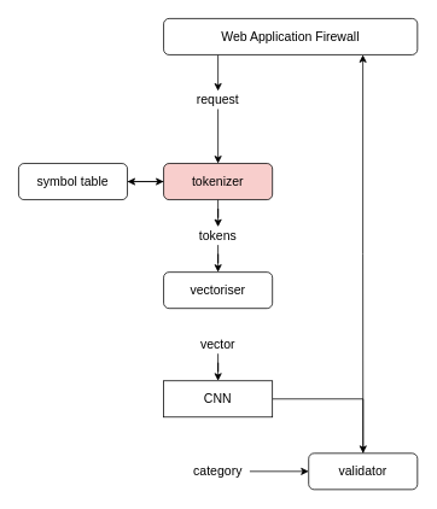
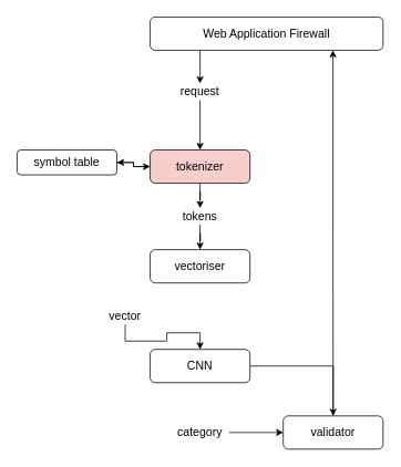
  <mxCell id="0" />
  <mxCell id="1" parent="0" />
  <mxCell id="2" style="edgeStyle=orthogonalEdgeStyle;rounded=0;orthogonalLoop=1;jettySize=auto;html=1;fontSize=14;" parent="1" source="4" target="6" edge="1"><mxGeometry relative="1" as="geometry" /></mxCell>
  <mxCell id="3" style="edgeStyle=orthogonalEdgeStyle;rounded=0;orthogonalLoop=1;jettySize=auto;html=1;fontSize=14;" parent="1" source="4" target="10" edge="1"><mxGeometry relative="1" as="geometry" /></mxCell>
  <mxCell id="4" value="tokenizer" style="rounded=1;whiteSpace=wrap;html=1;fontSize=14;fillColor=#f8cecc;" parent="1" vertex="1"><mxGeometry x="180" y="180" width="120" height="40" as="geometry" /></mxCell>
  <mxCell id="5" style="edgeStyle=orthogonalEdgeStyle;rounded=0;orthogonalLoop=1;jettySize=auto;html=1;fontSize=14;" parent="1" source="6" target="4" edge="1"><mxGeometry relative="1" as="geometry" /></mxCell>
- <mxCell id="6" value="symbol table" style="rounded=1;whiteSpace=wrap;html=1;fontSize=14;" parent="1" vertex="1"><mxGeometry x="20" y="180" width="120" height="40" as="geometry" /></mxCell>
+ <mxCell id="6" value="symbol table" style="rounded=1;whiteSpace=wrap;html=1;fontSize=14;" parent="1" vertex="1"><mxGeometry x="20" y="180" width="120" height="30" as="geometry" /></mxCell>
  <mxCell id="7" style="edgeStyle=orthogonalEdgeStyle;rounded=0;orthogonalLoop=1;jettySize=auto;html=1;fontSize=14;" parent="1" source="8" target="4" edge="1"><mxGeometry relative="1" as="geometry" /></mxCell>
  <mxCell id="8" value="request" style="text;html=1;strokeColor=none;fillColor=none;align=center;verticalAlign=middle;whiteSpace=wrap;rounded=0;fontSize=14;" parent="1" vertex="1"><mxGeometry x="210" y="100" width="60" height="20" as="geometry" /></mxCell>
  <mxCell id="9" style="edgeStyle=orthogonalEdgeStyle;rounded=0;orthogonalLoop=1;jettySize=auto;html=1;fontSize=14;" parent="1" source="10" target="11" edge="1"><mxGeometry relative="1" as="geometry" /></mxCell>
  <mxCell id="10" value="tokens" style="text;html=1;strokeColor=none;fillColor=none;align=center;verticalAlign=middle;whiteSpace=wrap;rounded=0;fontSize=14;" parent="1" vertex="1"><mxGeometry x="210" y="250" width="60" height="20" as="geometry" /></mxCell>
  <mxCell id="11" value="vectoriser" style="rounded=1;whiteSpace=wrap;html=1;fontSize=14;" parent="1" vertex="1"><mxGeometry x="180" y="300" width="120" height="40" as="geometry" /></mxCell>
  <mxCell id="12" style="edgeStyle=orthogonalEdgeStyle;rounded=0;orthogonalLoop=1;jettySize=auto;html=1;" parent="1" source="13" target="21" edge="1"><mxGeometry relative="1" as="geometry" /></mxCell>
  <mxCell id="13" value="category" style="text;html=1;strokeColor=none;fillColor=none;align=center;verticalAlign=middle;whiteSpace=wrap;rounded=0;fontSize=14;" parent="1" vertex="1"><mxGeometry x="205" y="510" width="70" height="20" as="geometry" /></mxCell>
  <mxCell id="14" style="edgeStyle=orthogonalEdgeStyle;rounded=0;orthogonalLoop=1;jettySize=auto;html=1;" parent="1" source="15" target="17" edge="1"><mxGeometry relative="1" as="geometry" /></mxCell>
- <mxCell id="15" value="vector" style="text;html=1;strokeColor=none;fillColor=none;align=center;verticalAlign=middle;whiteSpace=wrap;rounded=0;fontSize=14;" parent="1" vertex="1"><mxGeometry x="210" y="370" width="60" height="20" as="geometry" /></mxCell>
+ <mxCell id="15" value="vector" style="text;html=1;strokeColor=none;fillColor=none;align=center;verticalAlign=middle;whiteSpace=wrap;rounded=0;fontSize=14;" parent="1" vertex="1"><mxGeometry x="120" y="370" width="60" height="20" as="geometry" /></mxCell>
  <mxCell id="16" style="edgeStyle=orthogonalEdgeStyle;rounded=0;orthogonalLoop=1;jettySize=auto;html=1;" parent="1" source="17" target="21" edge="1"><mxGeometry relative="1" as="geometry" /></mxCell>
- <mxCell id="17" value="CNN" style="whiteSpace=wrap;html=1;fontSize=14;rounded=0;" parent="1" vertex="1"><mxGeometry x="180" y="420" width="120" height="40" as="geometry" /></mxCell>
+ <mxCell id="17" value="CNN" style="rounded=1;whiteSpace=wrap;html=1;fontSize=14;" parent="1" vertex="1"><mxGeometry x="180" y="420" width="120" height="40" as="geometry" /></mxCell>
  <mxCell id="18" style="edgeStyle=orthogonalEdgeStyle;rounded=0;orthogonalLoop=1;jettySize=auto;html=1;" parent="1" target="8" edge="1"><mxGeometry relative="1" as="geometry"><mxPoint x="240" y="60" as="sourcePoint" /><Array as="points"><mxPoint x="240" y="60" /></Array></mxGeometry></mxCell>
  <mxCell id="19" style="edgeStyle=orthogonalEdgeStyle;rounded=0;orthogonalLoop=1;jettySize=auto;html=1;exitX=0.785;exitY=1.001;exitDx=0;exitDy=0;exitPerimeter=0;startArrow=classic;startFill=1;endArrow=none;endFill=0;" parent="1" source="20" target="21" edge="1"><mxGeometry relative="1" as="geometry"><Array as="points" /></mxGeometry></mxCell>
  <mxCell id="20" value="Web Application Firewall" style="rounded=1;whiteSpace=wrap;html=1;fontSize=14;" parent="1" vertex="1"><mxGeometry x="180" y="20" width="280" height="40" as="geometry" /></mxCell>
  <mxCell id="21" value="validator" style="rounded=1;whiteSpace=wrap;html=1;fontSize=14;" parent="1" vertex="1"><mxGeometry x="340" y="500" width="120" height="40" as="geometry" /></mxCell>
